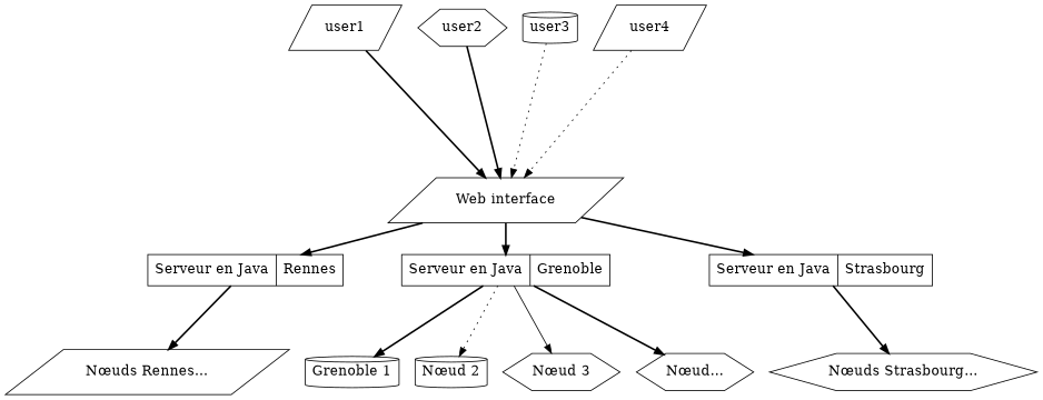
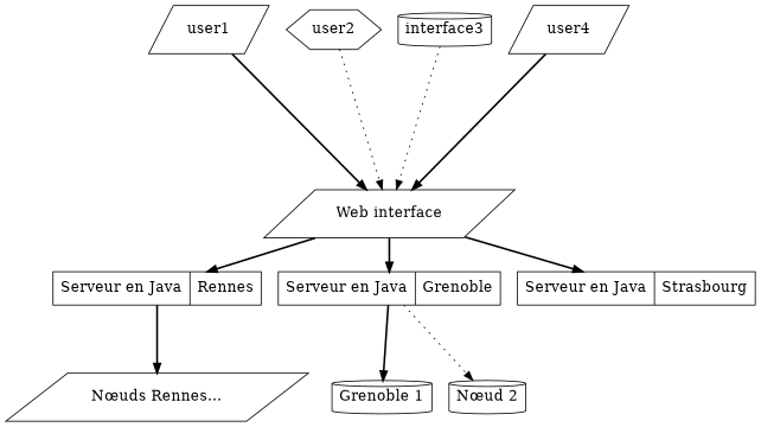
  digraph {
    rankdir=TB
    node [fontsize=16 shape=parallelogram]
    edge [minlen=2 style=bold]
    user1
    "Web interface"
    n3 [label="Serveur en Java | Rennes" shape=record]
    n4 [label="Serveur en Java | Grenoble" shape=record]
    n5 [label="Serveur en Java | Strasbourg" shape=record]
    "Nœuds Rennes…"
    n7 [label="Grenoble 1" shape=cylinder]
    "Nœud 2" [shape=cylinder]
-   "Nœud 3" [shape=hexagon]
-   "Nœud…" [shape=hexagon]
-   "Nœuds Strasbourg…" [shape=hexagon]
    user2 [shape=hexagon]
-   user3 [shape=cylinder]
+   user3 [shape=cylinder label=interface3]
    user4
    user1 -> "Web interface" [minlen=4]
    "Web interface" -> n3 [minlen=""]
    "Web interface" -> n4 [minlen=""]
    "Web interface" -> n5 [minlen=""]
    n3 -> "Nœuds Rennes…"
    n4 -> n7
    n4 -> "Nœud 2" [style=dotted]
-   n4 -> "Nœud 3" [style=solid]
-   n4 -> "Nœud…"
-   n5 -> "Nœuds Strasbourg…"
-   user2 -> "Web interface" [minlen=4]
+   user2 -> "Web interface" [minlen=4 style=dotted]
    user3 -> "Web interface" [minlen=4 style=dotted]
-   user4 -> "Web interface" [minlen=4 style=dotted]
+   user4 -> "Web interface" [minlen=4]
  }
